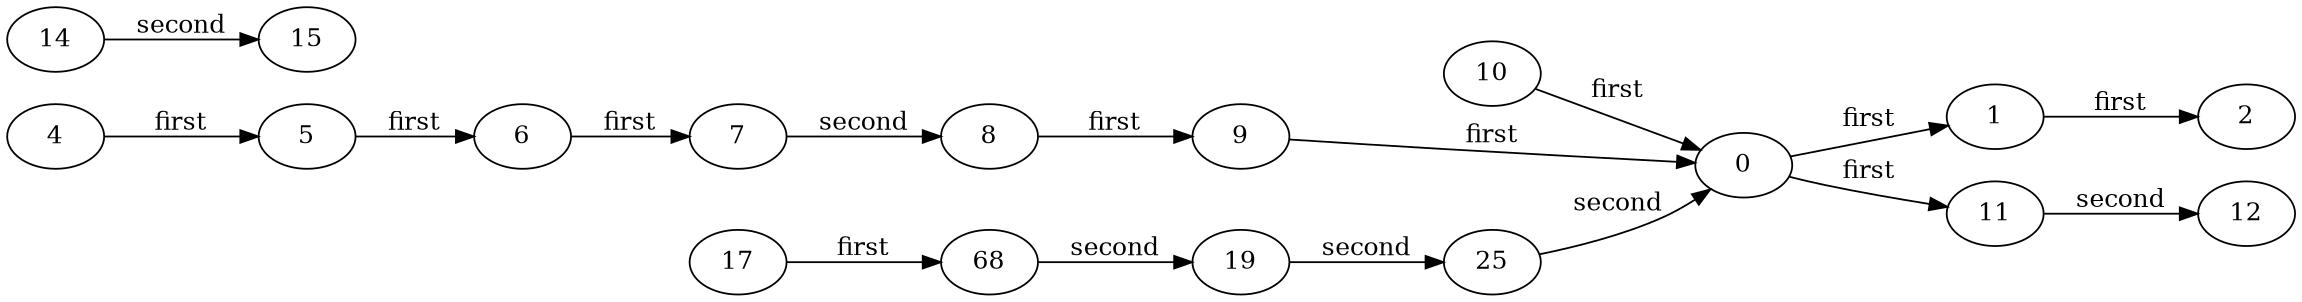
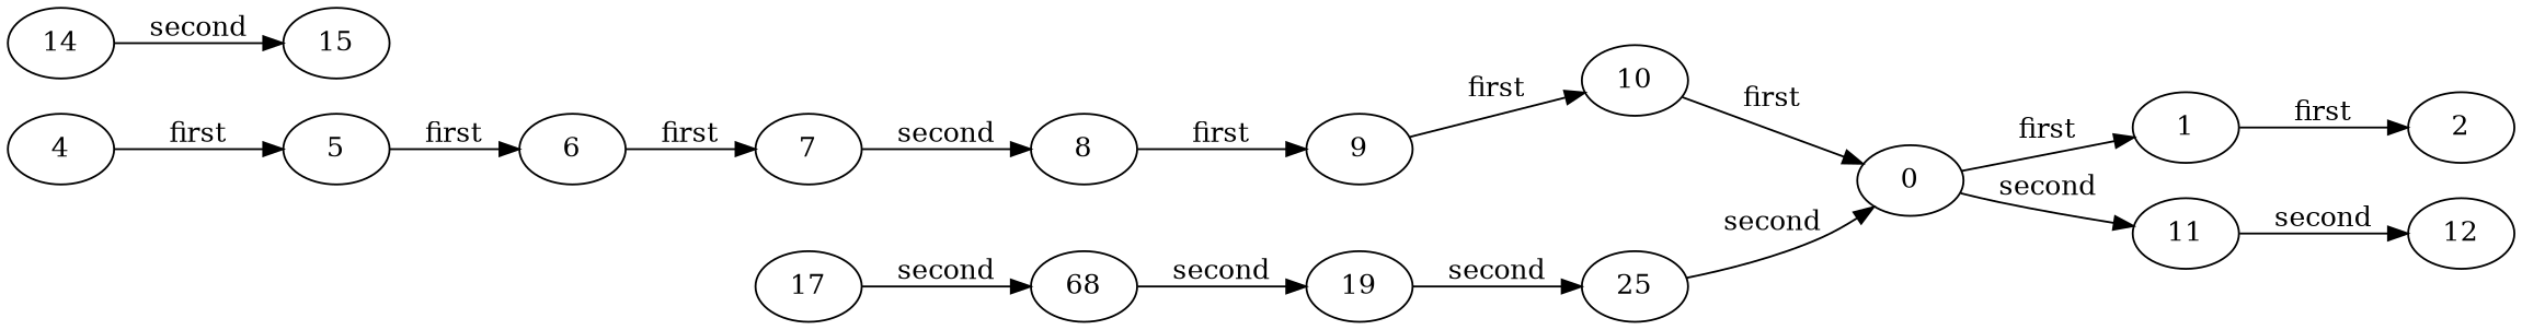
  digraph {
    fontname="DejaVu Serif"
    rankdir=LR
    node [fontname="DejaVu Serif"]
    edge [fontname="DejaVu Serif"]
    1
    2
    4
    5
    6
    7
    8
    9
    10
    0
    11
    12
    14
    15
    n15 [label=68]
    17
    19
    n18 [label=25]
    1 -> 2 [label=first]
    4 -> 5 [label=first]
    5 -> 6 [label=first]
    6 -> 7 [label=first]
    7 -> 8 [label=second]
    8 -> 9 [label=first]
-   9 -> 0 [label=first]
+   9 -> 10 [label=first]
    10 -> 0 [label=first]
    0 -> 1 [label=first]
-   0 -> 11 [label=first]
+   0 -> 11 [label=second]
    11 -> 12 [label=second]
    14 -> 15 [label=second]
    n15 -> 19 [label=second]
-   17 -> n15 [label=first]
+   17 -> n15 [label=second]
    19 -> n18 [label=second]
    n18 -> 0 [label=second]
  }
